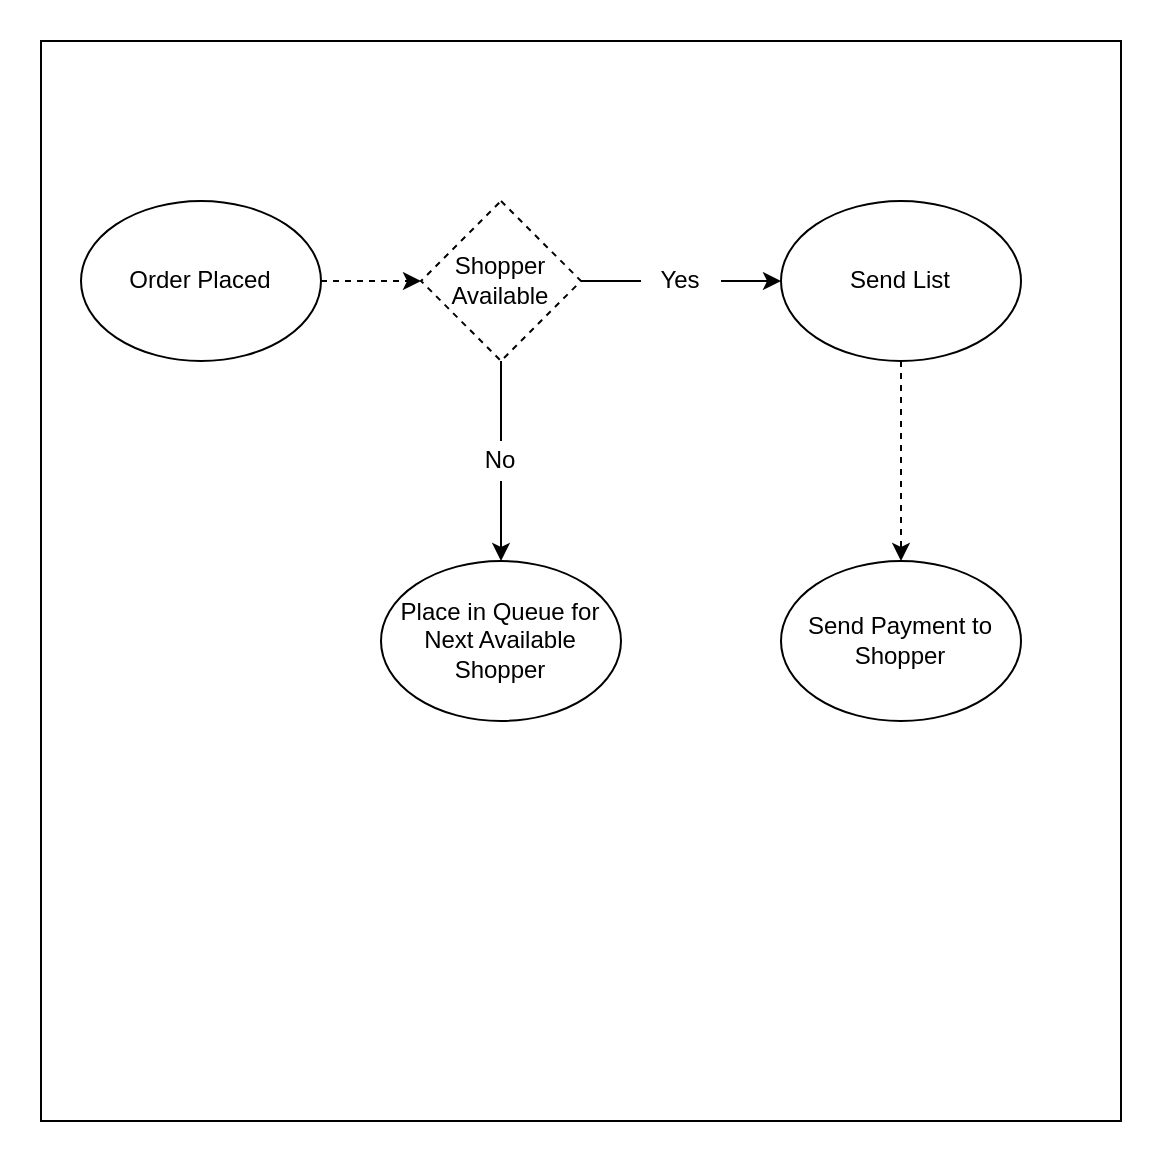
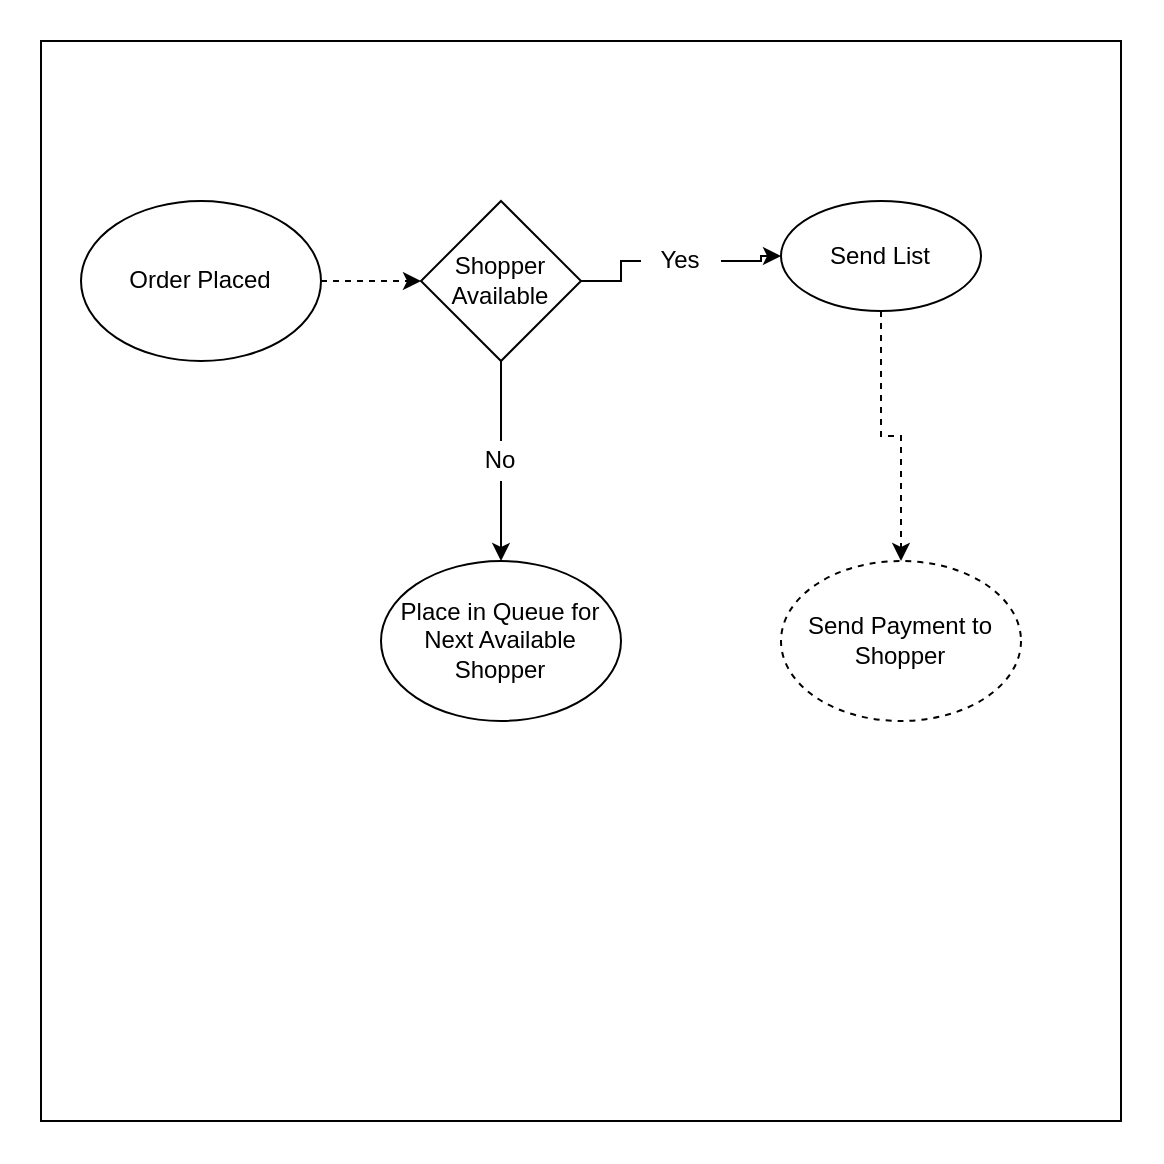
  <mxCell id="0" />
  <mxCell id="1" parent="0" />
  <mxCell id="2" value="" style="whiteSpace=wrap;html=1;aspect=fixed;" parent="1" vertex="1"><mxGeometry x="20" y="20" width="540" height="540" as="geometry" /></mxCell>
  <mxCell id="3" value="" style="edgeStyle=orthogonalEdgeStyle;rounded=0;orthogonalLoop=1;jettySize=auto;html=1;exitX=0.5;exitY=1;exitDx=0;exitDy=0;dashed=1;" parent="1" source="11" target="13" edge="1"><mxGeometry relative="1" as="geometry"><mxPoint x="450" y="170" as="sourcePoint" /><mxPoint x="450" y="270" as="targetPoint" /></mxGeometry></mxCell>
  <mxCell id="4" style="edgeStyle=orthogonalEdgeStyle;rounded=0;orthogonalLoop=1;jettySize=auto;html=1;exitX=1;exitY=0.5;exitDx=0;exitDy=0;entryX=0;entryY=0.5;entryDx=0;entryDy=0;dashed=1;" parent="1" source="10" target="7" edge="1"><mxGeometry relative="1" as="geometry"><mxPoint x="170" y="140" as="sourcePoint" /></mxGeometry></mxCell>
  <mxCell id="5" value="" style="edgeStyle=orthogonalEdgeStyle;rounded=0;orthogonalLoop=1;jettySize=auto;html=1;entryX=0;entryY=0.5;entryDx=0;entryDy=0;" parent="1" source="8" target="11" edge="1"><mxGeometry relative="1" as="geometry"><mxPoint x="390" y="140" as="targetPoint" /></mxGeometry></mxCell>
  <mxCell id="6" style="edgeStyle=orthogonalEdgeStyle;rounded=0;orthogonalLoop=1;jettySize=auto;html=1;exitX=0.5;exitY=1;exitDx=0;exitDy=0;entryX=0.5;entryY=0;entryDx=0;entryDy=0;" edge="1" parent="1" source="14" target="12"><mxGeometry relative="1" as="geometry" /></mxCell>
- <mxCell id="7" value="Shopper Available" style="rhombus;whiteSpace=wrap;html=1;dashed=1;" parent="1" vertex="1"><mxGeometry x="210" y="100" width="80" height="80" as="geometry" /></mxCell>
- <mxCell id="8" value="Yes" style="text;html=1;strokeColor=none;fillColor=none;align=center;verticalAlign=middle;whiteSpace=wrap;rounded=0;" parent="1" vertex="1"><mxGeometry x="320" y="130" width="40" height="20" as="geometry" /></mxCell>
+ <mxCell id="7" value="Shopper Available" style="rhombus;whiteSpace=wrap;html=1;" parent="1" vertex="1"><mxGeometry x="210" y="100" width="80" height="80" as="geometry" /></mxCell>
+ <mxCell id="8" value="Yes" style="text;html=1;strokeColor=none;fillColor=none;align=center;verticalAlign=middle;whiteSpace=wrap;rounded=0;" parent="1" vertex="1"><mxGeometry x="320" y="120" width="40" height="20" as="geometry" /></mxCell>
  <mxCell id="9" value="" style="edgeStyle=orthogonalEdgeStyle;rounded=0;orthogonalLoop=1;jettySize=auto;html=1;endArrow=none;endFill=0;" parent="1" source="7" target="8" edge="1"><mxGeometry relative="1" as="geometry"><mxPoint x="300" y="140" as="sourcePoint" /><mxPoint x="380" y="190" as="targetPoint" /></mxGeometry></mxCell>
  <mxCell id="10" value="&lt;span&gt;Order Placed&lt;/span&gt;" style="ellipse;whiteSpace=wrap;html=1;" vertex="1" parent="1"><mxGeometry x="40" y="100" width="120" height="80" as="geometry" /></mxCell>
- <mxCell id="11" value="&lt;span&gt;Send List&lt;/span&gt;" style="ellipse;whiteSpace=wrap;html=1;" vertex="1" parent="1"><mxGeometry x="390" y="100" width="120" height="80" as="geometry" /></mxCell>
+ <mxCell id="11" value="&lt;span&gt;Send List&lt;/span&gt;" style="ellipse;whiteSpace=wrap;html=1;" vertex="1" parent="1"><mxGeometry x="390" y="100" width="100" height="55" as="geometry" /></mxCell>
  <mxCell id="12" value="&lt;span&gt;Place in Queue for Next Available Shopper&lt;/span&gt;" style="ellipse;whiteSpace=wrap;html=1;" vertex="1" parent="1"><mxGeometry x="190" y="280" width="120" height="80" as="geometry" /></mxCell>
- <mxCell id="13" value="&lt;span&gt;Send Payment to Shopper&lt;/span&gt;" style="ellipse;whiteSpace=wrap;html=1;" vertex="1" parent="1"><mxGeometry x="390" y="280" width="120" height="80" as="geometry" /></mxCell>
+ <mxCell id="13" value="&lt;span&gt;Send Payment to Shopper&lt;/span&gt;" style="ellipse;whiteSpace=wrap;html=1;dashed=1;" vertex="1" parent="1"><mxGeometry x="390" y="280" width="120" height="80" as="geometry" /></mxCell>
  <mxCell id="14" value="No" style="text;html=1;fillColor=none;align=center;verticalAlign=middle;whiteSpace=wrap;rounded=0;" parent="1" vertex="1"><mxGeometry x="230" y="220" width="40" height="20" as="geometry" /></mxCell>
  <mxCell id="15" style="edgeStyle=orthogonalEdgeStyle;rounded=0;orthogonalLoop=1;jettySize=auto;html=1;exitX=0.5;exitY=1;exitDx=0;exitDy=0;entryX=0.5;entryY=0;entryDx=0;entryDy=0;endArrow=none;" edge="1" parent="1" source="7" target="14"><mxGeometry relative="1" as="geometry"><mxPoint x="250" y="180" as="sourcePoint" /><mxPoint x="250" y="280" as="targetPoint" /></mxGeometry></mxCell>
